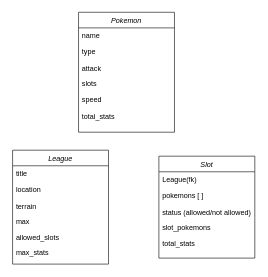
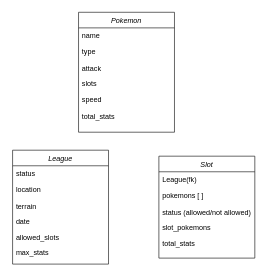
  <mxCell id="0" />
  <mxCell id="1" parent="0" />
  <mxCell id="2" value="Pokemon" style="swimlane;fontStyle=2;align=center;verticalAlign=top;childLayout=stackLayout;horizontal=1;startSize=26;horizontalStack=0;resizeParent=1;resizeLast=0;collapsible=1;marginBottom=0;rounded=0;shadow=0;strokeWidth=1;" parent="1" vertex="1"><mxGeometry x="130" y="20" width="160" height="200" as="geometry"><mxRectangle x="230" y="140" width="160" height="26" as="alternateBounds" /></mxGeometry></mxCell>
  <mxCell id="3" value="name" style="text;align=left;verticalAlign=top;spacingLeft=4;spacingRight=4;overflow=hidden;rotatable=0;points=[[0,0.5],[1,0.5]];portConstraint=eastwest;" parent="2" vertex="1"><mxGeometry y="26" width="160" height="26" as="geometry" /></mxCell>
  <mxCell id="4" value="type" style="text;align=left;verticalAlign=top;spacingLeft=4;spacingRight=4;overflow=hidden;rotatable=0;points=[[0,0.5],[1,0.5]];portConstraint=eastwest;rounded=0;shadow=0;html=0;" parent="2" vertex="1"><mxGeometry y="52" width="160" height="28" as="geometry" /></mxCell>
  <mxCell id="5" value="attack" style="text;align=left;verticalAlign=top;spacingLeft=4;spacingRight=4;overflow=hidden;rotatable=0;points=[[0,0.5],[1,0.5]];portConstraint=eastwest;rounded=0;shadow=0;html=0;" parent="2" vertex="1"><mxGeometry y="80" width="160" height="26" as="geometry" /></mxCell>
  <mxCell id="6" value="slots" style="text;align=left;verticalAlign=top;spacingLeft=4;spacingRight=4;overflow=hidden;rotatable=0;points=[[0,0.5],[1,0.5]];portConstraint=eastwest;rounded=0;shadow=0;html=0;" vertex="1" parent="2"><mxGeometry y="106" width="160" height="26" as="geometry" /></mxCell>
  <mxCell id="7" value="speed" style="text;align=left;verticalAlign=top;spacingLeft=4;spacingRight=4;overflow=hidden;rotatable=0;points=[[0,0.5],[1,0.5]];portConstraint=eastwest;rounded=0;shadow=0;html=0;" vertex="1" parent="2"><mxGeometry y="132" width="160" height="28" as="geometry" /></mxCell>
  <mxCell id="8" value="total_stats" style="text;align=left;verticalAlign=top;spacingLeft=4;spacingRight=4;overflow=hidden;rotatable=0;points=[[0,0.5],[1,0.5]];portConstraint=eastwest;rounded=0;shadow=0;html=0;" vertex="1" parent="2"><mxGeometry y="160" width="160" height="26" as="geometry" /></mxCell>
  <mxCell id="9" value="League" style="swimlane;fontStyle=2;align=center;verticalAlign=top;childLayout=stackLayout;horizontal=1;startSize=26;horizontalStack=0;resizeParent=1;resizeLast=0;collapsible=1;marginBottom=0;rounded=0;shadow=0;strokeWidth=1;" vertex="1" parent="1"><mxGeometry x="20" y="250" width="160" height="190" as="geometry"><mxRectangle x="230" y="140" width="160" height="26" as="alternateBounds" /></mxGeometry></mxCell>
- <mxCell id="10" value="title" style="text;align=left;verticalAlign=top;spacingLeft=4;spacingRight=4;overflow=hidden;rotatable=0;points=[[0,0.5],[1,0.5]];portConstraint=eastwest;" vertex="1" parent="9"><mxGeometry y="26" width="160" height="26" as="geometry" /></mxCell>
+ <mxCell id="10" value="status" style="text;align=left;verticalAlign=top;spacingLeft=4;spacingRight=4;overflow=hidden;rotatable=0;points=[[0,0.5],[1,0.5]];portConstraint=eastwest;" vertex="1" parent="9"><mxGeometry y="26" width="160" height="26" as="geometry" /></mxCell>
  <mxCell id="11" value="location" style="text;align=left;verticalAlign=top;spacingLeft=4;spacingRight=4;overflow=hidden;rotatable=0;points=[[0,0.5],[1,0.5]];portConstraint=eastwest;rounded=0;shadow=0;html=0;" vertex="1" parent="9"><mxGeometry y="52" width="160" height="28" as="geometry" /></mxCell>
  <mxCell id="12" value="terrain" style="text;align=left;verticalAlign=top;spacingLeft=4;spacingRight=4;overflow=hidden;rotatable=0;points=[[0,0.5],[1,0.5]];portConstraint=eastwest;rounded=0;shadow=0;html=0;" vertex="1" parent="9"><mxGeometry y="80" width="160" height="26" as="geometry" /></mxCell>
- <mxCell id="13" value="max" style="text;align=left;verticalAlign=top;spacingLeft=4;spacingRight=4;overflow=hidden;rotatable=0;points=[[0,0.5],[1,0.5]];portConstraint=eastwest;rounded=0;shadow=0;html=0;" vertex="1" parent="9"><mxGeometry y="106" width="160" height="26" as="geometry" /></mxCell>
+ <mxCell id="13" value="date" style="text;align=left;verticalAlign=top;spacingLeft=4;spacingRight=4;overflow=hidden;rotatable=0;points=[[0,0.5],[1,0.5]];portConstraint=eastwest;rounded=0;shadow=0;html=0;" vertex="1" parent="9"><mxGeometry y="106" width="160" height="26" as="geometry" /></mxCell>
  <mxCell id="14" value="allowed_slots" style="text;align=left;verticalAlign=top;spacingLeft=4;spacingRight=4;overflow=hidden;rotatable=0;points=[[0,0.5],[1,0.5]];portConstraint=eastwest;rounded=0;shadow=0;html=0;" vertex="1" parent="9"><mxGeometry y="132" width="160" height="26" as="geometry" /></mxCell>
  <mxCell id="15" value="max_stats" style="text;align=left;verticalAlign=top;spacingLeft=4;spacingRight=4;overflow=hidden;rotatable=0;points=[[0,0.5],[1,0.5]];portConstraint=eastwest;rounded=0;shadow=0;html=0;" vertex="1" parent="9"><mxGeometry y="158" width="160" height="26" as="geometry" /></mxCell>
  <mxCell id="16" value="Slot" style="swimlane;fontStyle=2;align=center;verticalAlign=top;childLayout=stackLayout;horizontal=1;startSize=26;horizontalStack=0;resizeParent=1;resizeLast=0;collapsible=1;marginBottom=0;rounded=0;shadow=0;strokeWidth=1;" vertex="1" parent="1"><mxGeometry x="264" y="260" width="160" height="170" as="geometry"><mxRectangle x="230" y="140" width="160" height="26" as="alternateBounds" /></mxGeometry></mxCell>
  <mxCell id="17" value="League(fk)" style="text;align=left;verticalAlign=top;spacingLeft=4;spacingRight=4;overflow=hidden;rotatable=0;points=[[0,0.5],[1,0.5]];portConstraint=eastwest;" vertex="1" parent="16"><mxGeometry y="26" width="160" height="26" as="geometry" /></mxCell>
  <mxCell id="18" value="pokemons [ ]" style="text;align=left;verticalAlign=top;spacingLeft=4;spacingRight=4;overflow=hidden;rotatable=0;points=[[0,0.5],[1,0.5]];portConstraint=eastwest;rounded=0;shadow=0;html=0;" vertex="1" parent="16"><mxGeometry y="52" width="160" height="28" as="geometry" /></mxCell>
  <mxCell id="19" value="status (allowed/not allowed)" style="text;align=left;verticalAlign=top;spacingLeft=4;spacingRight=4;overflow=hidden;rotatable=0;points=[[0,0.5],[1,0.5]];portConstraint=eastwest;rounded=0;shadow=0;html=0;" vertex="1" parent="16"><mxGeometry y="80" width="160" height="26" as="geometry" /></mxCell>
  <mxCell id="20" value="slot_pokemons" style="text;align=left;verticalAlign=top;spacingLeft=4;spacingRight=4;overflow=hidden;rotatable=0;points=[[0,0.5],[1,0.5]];portConstraint=eastwest;rounded=0;shadow=0;html=0;" vertex="1" parent="16"><mxGeometry y="106" width="160" height="26" as="geometry" /></mxCell>
  <mxCell id="21" value="total_stats" style="text;align=left;verticalAlign=top;spacingLeft=4;spacingRight=4;overflow=hidden;rotatable=0;points=[[0,0.5],[1,0.5]];portConstraint=eastwest;rounded=0;shadow=0;html=0;" vertex="1" parent="16"><mxGeometry y="132" width="160" height="26" as="geometry" /></mxCell>
